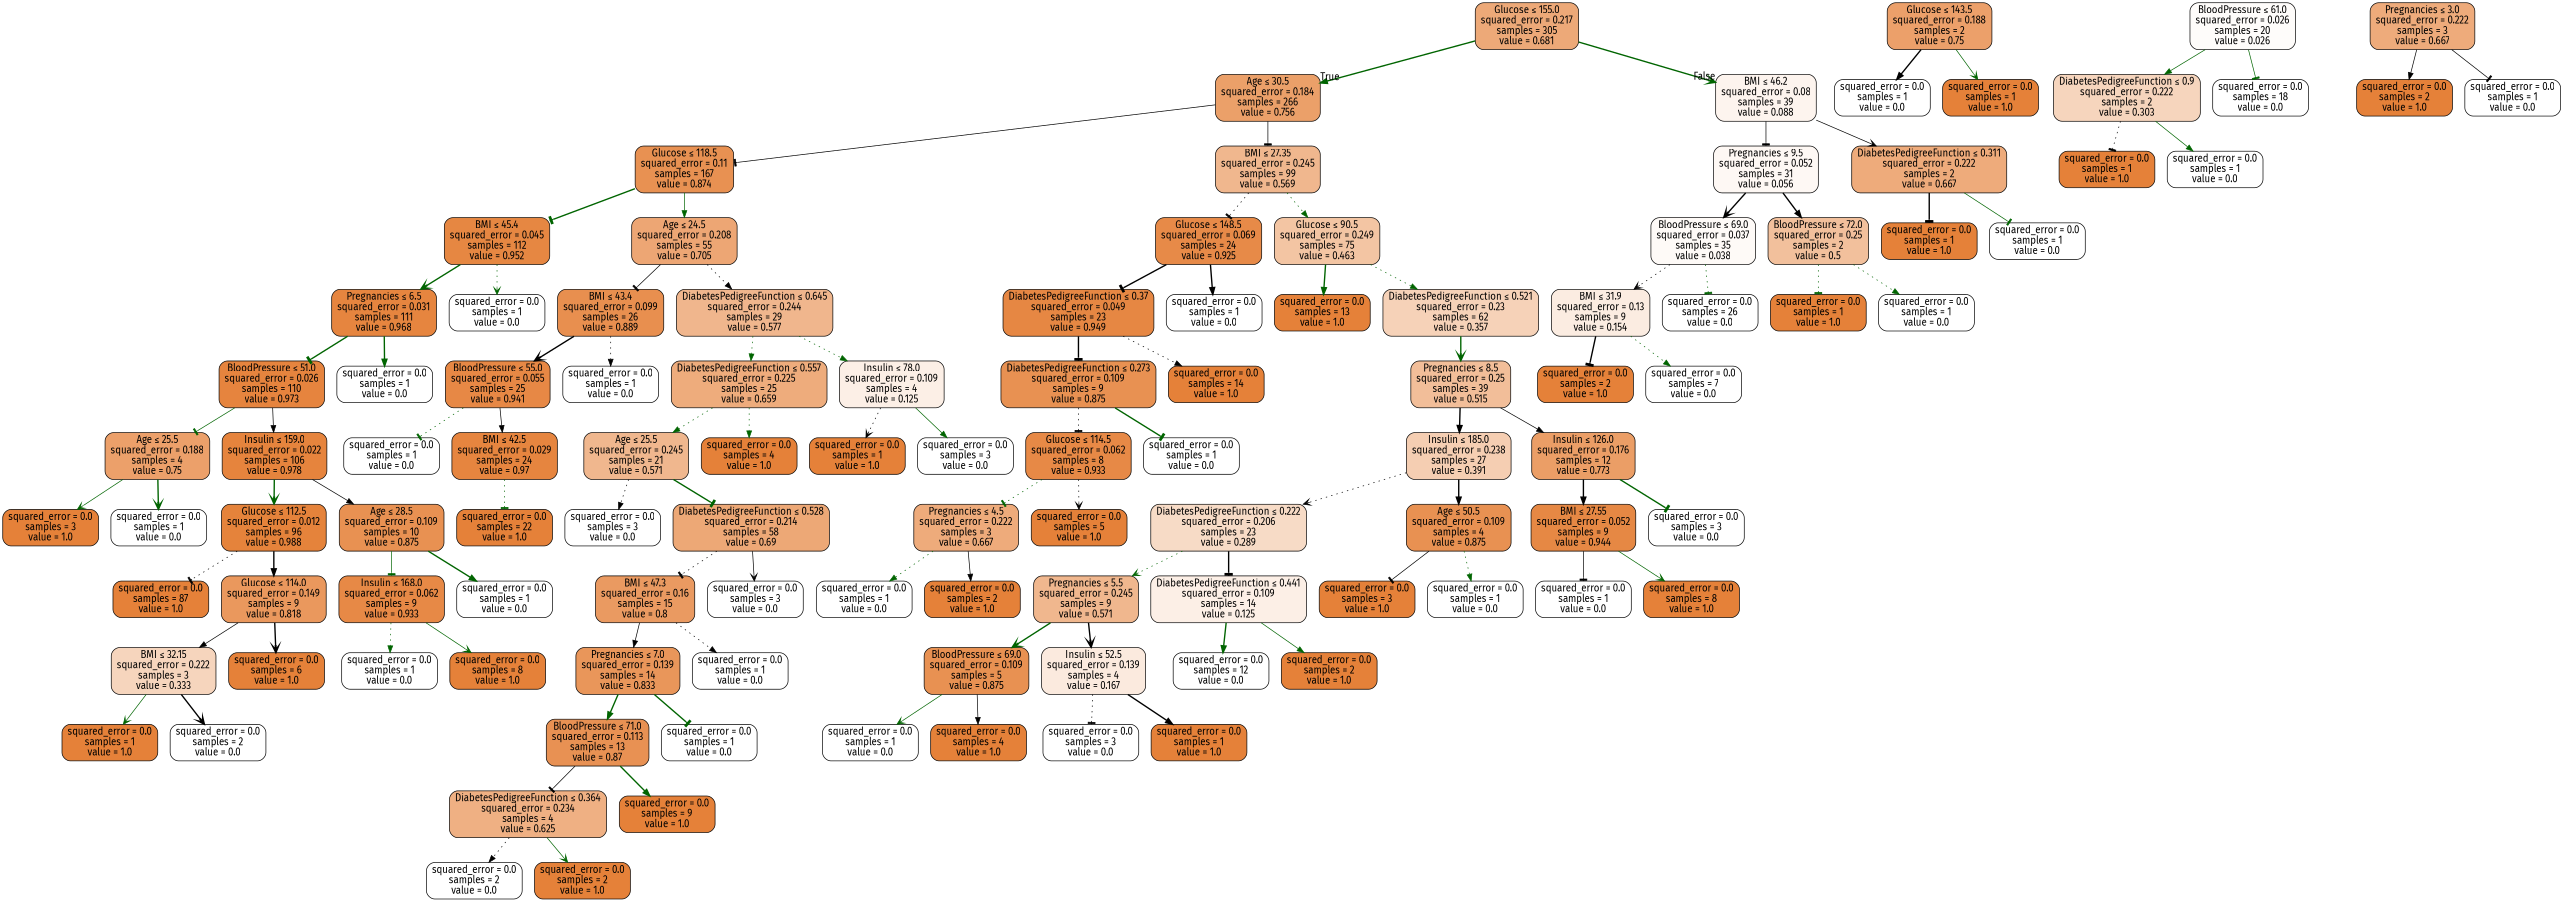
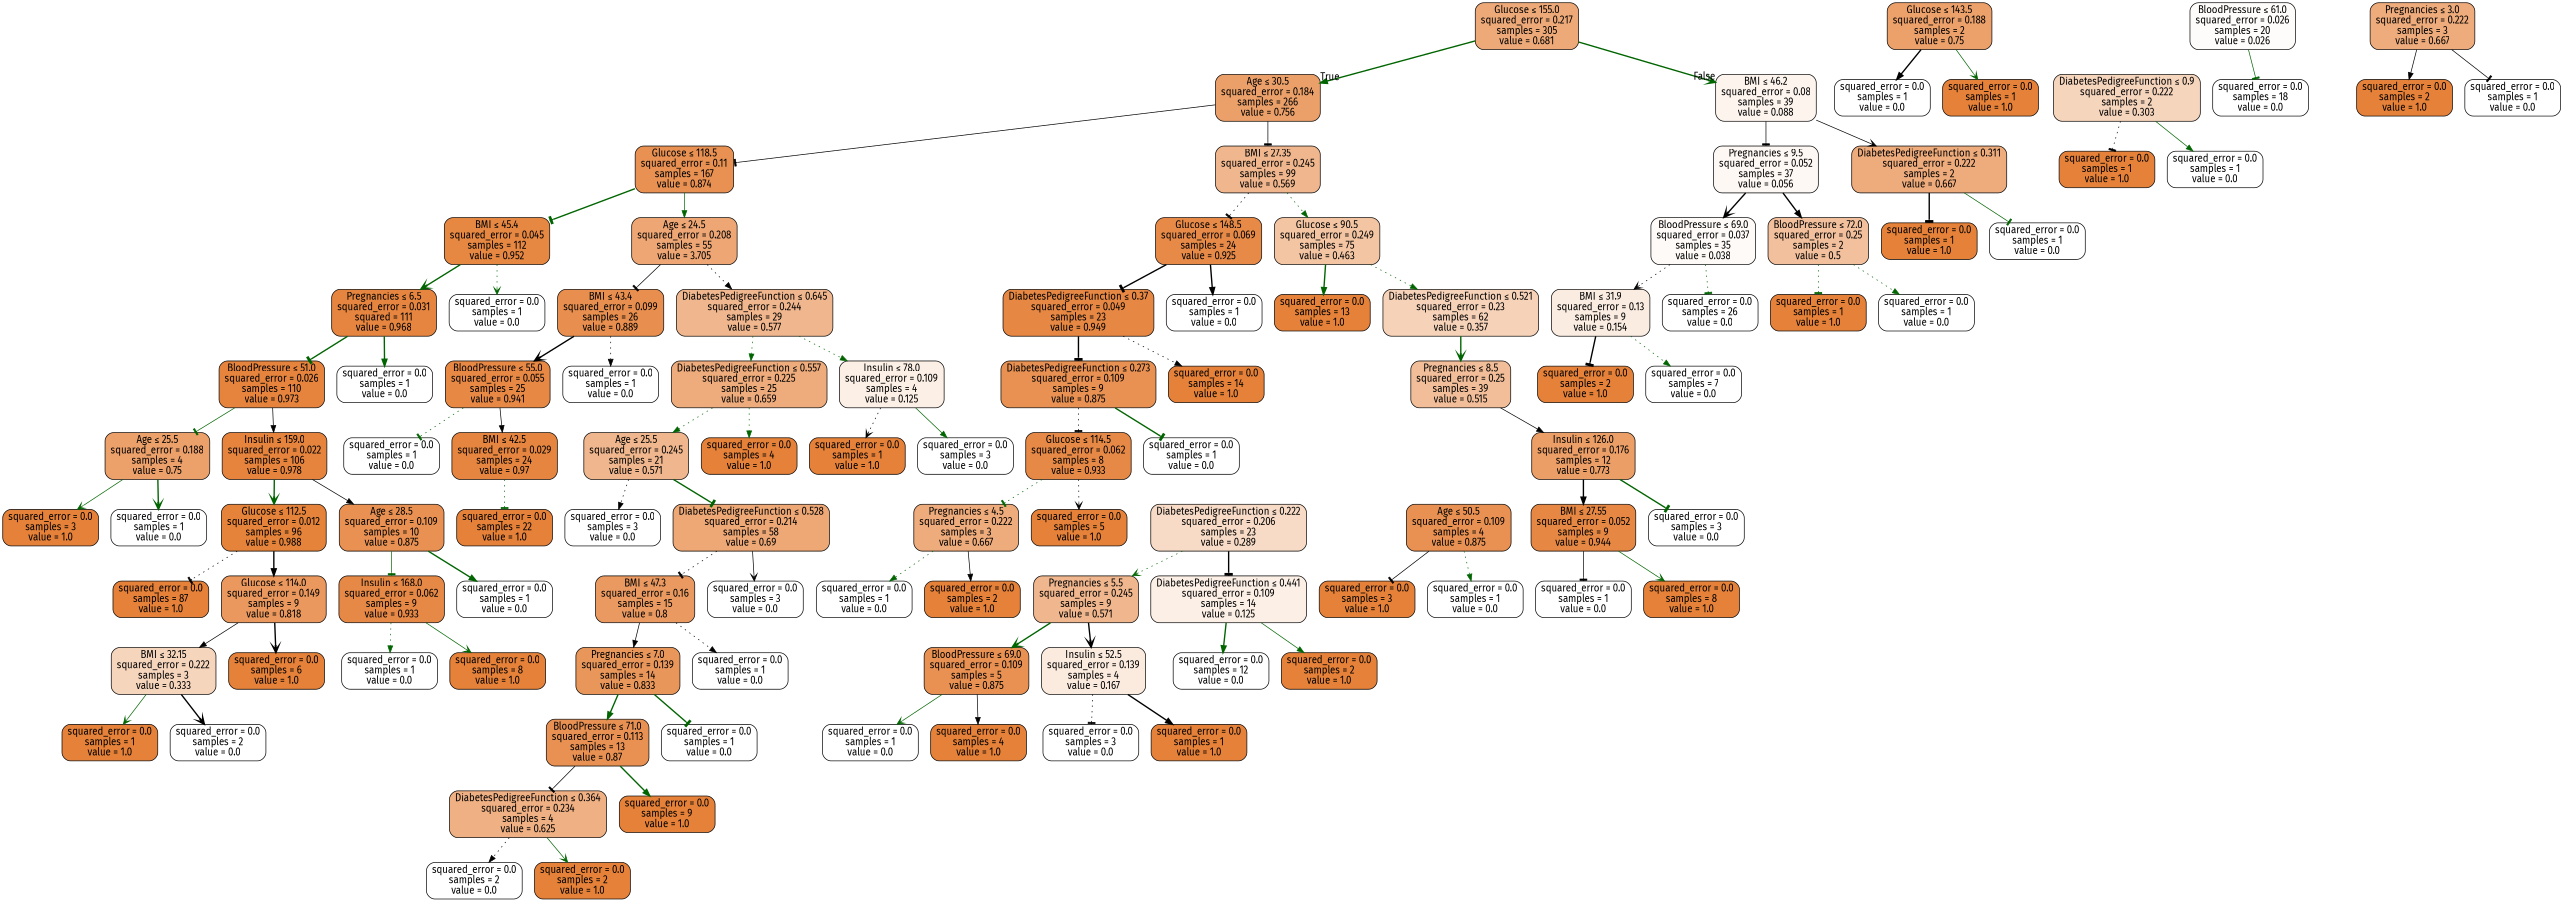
  digraph {
    fontname="Fira Sans"
    node [color=black fillcolor="#ffffff" fontname="Fira Sans" shape=box style="filled, rounded"]
    edge [arrowhead=normal color=darkgreen fontname="Fira Sans" style=bold]
    n1 [fillcolor="#eda978" label=<Glucose &le; 155.0<br/>squared_error = 0.217<br/>samples = 305<br/>value = 0.681>]
    n2 [fillcolor="#eba069" label=<Age &le; 30.5<br/>squared_error = 0.184<br/>samples = 266<br/>value = 0.756>]
    n3 [fillcolor="#fdf4ee" label=<BMI &le; 46.2<br/>squared_error = 0.08<br/>samples = 39<br/>value = 0.088>]
    n4 [fillcolor="#e89152" label=<Glucose &le; 118.5<br/>squared_error = 0.11<br/>samples = 167<br/>value = 0.874>]
    n5 [fillcolor="#f0b78e" label=<BMI &le; 27.35<br/>squared_error = 0.245<br/>samples = 99<br/>value = 0.569>]
-   n6 [fillcolor="#fef8f4" label=<Pregnancies &le; 9.5<br/>squared_error = 0.052<br/>samples = 31<br/>value = 0.056>]
+   n6 [fillcolor="#fef8f4" label=<Pregnancies &le; 9.5<br/>squared_error = 0.052<br/>samples = 37<br/>value = 0.056>]
    n7 [fillcolor="#eeab7b" label=<DiabetesPedigreeFunction &le; 0.311<br/>squared_error = 0.222<br/>samples = 2<br/>value = 0.667>]
    n8 [fillcolor="#e68742" label=<BMI &le; 45.4<br/>squared_error = 0.045<br/>samples = 112<br/>value = 0.952>]
-   n9 [fillcolor="#eda674" label=<Age &le; 24.5<br/>squared_error = 0.208<br/>samples = 55<br/>value = 0.705>]
+   n9 [fillcolor="#eda674" label=<Age &le; 24.5<br/>squared_error = 0.208<br/>samples = 55<br/>value = 3.705>]
    n10 [fillcolor="#e78a48" label=<Glucose &le; 148.5<br/>squared_error = 0.069<br/>samples = 24<br/>value = 0.925>]
    n11 [fillcolor="#f3c5a3" label=<Glucose &le; 90.5<br/>squared_error = 0.249<br/>samples = 75<br/>value = 0.463>]
-   n12 [fillcolor="#e6853f" label=<Pregnancies &le; 6.5<br/>squared_error = 0.031<br/>samples = 111<br/>value = 0.968>]
+   n12 [fillcolor="#e6853f" label=<Pregnancies &le; 6.5<br/>squared_error = 0.031<br/>squared = 111<br/>value = 0.968>]
    n13 [label=<squared_error = 0.0<br/>samples = 1<br/>value = 0.0>]
    n14 [fillcolor="#e88f4f" label=<BMI &le; 43.4<br/>squared_error = 0.099<br/>samples = 26<br/>value = 0.889>]
    n15 [fillcolor="#f0b68d" label=<DiabetesPedigreeFunction &le; 0.645<br/>squared_error = 0.244<br/>samples = 29<br/>value = 0.577>]
    n16 [fillcolor="#e6843e" label=<BloodPressure &le; 51.0<br/>squared_error = 0.026<br/>samples = 110<br/>value = 0.973>]
    n17 [label=<squared_error = 0.0<br/>samples = 1<br/>value = 0.0>]
    n18 [fillcolor="#eca06a" label=<Age &le; 25.5<br/>squared_error = 0.188<br/>samples = 4<br/>value = 0.75>]
    n19 [fillcolor="#e6843d" label=<Insulin &le; 159.0<br/>squared_error = 0.022<br/>samples = 106<br/>value = 0.978>]
    n20 [fillcolor="#e58139" label=<squared_error = 0.0<br/>samples = 3<br/>value = 1.0>]
    n21 [label=<squared_error = 0.0<br/>samples = 1<br/>value = 0.0>]
    n22 [fillcolor="#e5833b" label=<Glucose &le; 112.5<br/>squared_error = 0.012<br/>samples = 96<br/>value = 0.988>]
    n23 [fillcolor="#e89152" label=<Age &le; 28.5<br/>squared_error = 0.109<br/>samples = 10<br/>value = 0.875>]
    n24 [fillcolor="#e58139" label=<squared_error = 0.0<br/>samples = 87<br/>value = 1.0>]
    n25 [fillcolor="#ea985d" label=<Glucose &le; 114.0<br/>squared_error = 0.149<br/>samples = 9<br/>value = 0.818>]
    n26 [fillcolor="#e78946" label=<Insulin &le; 168.0<br/>squared_error = 0.062<br/>samples = 9<br/>value = 0.933>]
    n27 [label=<squared_error = 0.0<br/>samples = 1<br/>value = 0.0>]
    n28 [fillcolor="#f6d5bd" label=<BMI &le; 32.15<br/>squared_error = 0.222<br/>samples = 3<br/>value = 0.333>]
    n29 [fillcolor="#e58139" label=<squared_error = 0.0<br/>samples = 6<br/>value = 1.0>]
    n30 [fillcolor="#e58139" label=<squared_error = 0.0<br/>samples = 1<br/>value = 1.0>]
    n31 [label=<squared_error = 0.0<br/>samples = 2<br/>value = 0.0>]
    n32 [label=<squared_error = 0.0<br/>samples = 1<br/>value = 0.0>]
    n33 [fillcolor="#e58139" label=<squared_error = 0.0<br/>samples = 8<br/>value = 1.0>]
    n34 [fillcolor="#e78845" label=<BloodPressure &le; 55.0<br/>squared_error = 0.055<br/>samples = 25<br/>value = 0.941>]
    n35 [label=<squared_error = 0.0<br/>samples = 1<br/>value = 0.0>]
    n36 [fillcolor="#eeac7c" label=<DiabetesPedigreeFunction &le; 0.557<br/>squared_error = 0.225<br/>samples = 25<br/>value = 0.659>]
    n37 [fillcolor="#fcefe6" label=<Insulin &le; 78.0<br/>squared_error = 0.109<br/>samples = 4<br/>value = 0.125>]
    n38 [label=<squared_error = 0.0<br/>samples = 1<br/>value = 0.0>]
    n39 [fillcolor="#e6853f" label=<BMI &le; 42.5<br/>squared_error = 0.029<br/>samples = 24<br/>value = 0.97>]
    n40 [fillcolor="#e58139" label=<squared_error = 0.0<br/>samples = 22<br/>value = 1.0>]
    n41 [fillcolor="#eca06a" label=<Glucose &le; 143.5<br/>squared_error = 0.188<br/>samples = 2<br/>value = 0.75>]
    n42 [label=<squared_error = 0.0<br/>samples = 1<br/>value = 0.0>]
    n43 [fillcolor="#e58139" label=<squared_error = 0.0<br/>samples = 1<br/>value = 1.0>]
    n44 [fillcolor="#f0b78e" label=<Age &le; 25.5<br/>squared_error = 0.245<br/>samples = 21<br/>value = 0.571>]
    n45 [fillcolor="#e58139" label=<squared_error = 0.0<br/>samples = 4<br/>value = 1.0>]
    n46 [fillcolor="#e58139" label=<squared_error = 0.0<br/>samples = 1<br/>value = 1.0>]
    n47 [label=<squared_error = 0.0<br/>samples = 3<br/>value = 0.0>]
    n48 [label=<squared_error = 0.0<br/>samples = 3<br/>value = 0.0>]
    n49 [fillcolor="#eda876" label=<DiabetesPedigreeFunction &le; 0.528<br/>squared_error = 0.214<br/>samples = 58<br/>value = 0.69>]
    n50 [fillcolor="#ea9a61" label=<BMI &le; 47.3<br/>squared_error = 0.16<br/>samples = 15<br/>value = 0.8>]
    n51 [label=<squared_error = 0.0<br/>samples = 3<br/>value = 0.0>]
    n52 [fillcolor="#e9965a" label=<Pregnancies &le; 7.0<br/>squared_error = 0.139<br/>samples = 14<br/>value = 0.833>]
    n53 [label=<squared_error = 0.0<br/>samples = 1<br/>value = 0.0>]
    n54 [fillcolor="#e89153" label=<BloodPressure &le; 71.0<br/>squared_error = 0.113<br/>samples = 13<br/>value = 0.87>]
    n55 [label=<squared_error = 0.0<br/>samples = 1<br/>value = 0.0>]
    n56 [fillcolor="#efb083" label=<DiabetesPedigreeFunction &le; 0.364<br/>squared_error = 0.234<br/>samples = 4<br/>value = 0.625>]
    n57 [fillcolor="#e58139" label=<squared_error = 0.0<br/>samples = 9<br/>value = 1.0>]
    n58 [label=<squared_error = 0.0<br/>samples = 2<br/>value = 0.0>]
    n59 [fillcolor="#e58139" label=<squared_error = 0.0<br/>samples = 2<br/>value = 1.0>]
    n60 [fillcolor="#e68743" label=<DiabetesPedigreeFunction &le; 0.37<br/>squared_error = 0.049<br/>samples = 23<br/>value = 0.949>]
    n61 [label=<squared_error = 0.0<br/>samples = 1<br/>value = 0.0>]
    n62 [fillcolor="#e58139" label=<squared_error = 0.0<br/>samples = 13<br/>value = 1.0>]
    n63 [fillcolor="#f6d2b8" label=<DiabetesPedigreeFunction &le; 0.521<br/>squared_error = 0.23<br/>samples = 62<br/>value = 0.357>]
    n64 [fillcolor="#e89152" label=<DiabetesPedigreeFunction &le; 0.273<br/>squared_error = 0.109<br/>samples = 9<br/>value = 0.875>]
    n65 [fillcolor="#e58139" label=<squared_error = 0.0<br/>samples = 14<br/>value = 1.0>]
    n66 [fillcolor="#e78946" label=<Glucose &le; 114.5<br/>squared_error = 0.062<br/>samples = 8<br/>value = 0.933>]
    n67 [label=<squared_error = 0.0<br/>samples = 1<br/>value = 0.0>]
    n68 [fillcolor="#eeab7b" label=<Pregnancies &le; 4.5<br/>squared_error = 0.222<br/>samples = 3<br/>value = 0.667>]
    n69 [fillcolor="#e58139" label=<squared_error = 0.0<br/>samples = 5<br/>value = 1.0>]
    n70 [label=<squared_error = 0.0<br/>samples = 1<br/>value = 0.0>]
    n71 [fillcolor="#e58139" label=<squared_error = 0.0<br/>samples = 2<br/>value = 1.0>]
    n72 [fillcolor="#f2be99" label=<Pregnancies &le; 8.5<br/>squared_error = 0.25<br/>samples = 39<br/>value = 0.515>]
-   n73 [fillcolor="#f5ceb2" label=<Insulin &le; 185.0<br/>squared_error = 0.238<br/>samples = 27<br/>value = 0.391>]
    n74 [fillcolor="#eb9e66" label=<Insulin &le; 126.0<br/>squared_error = 0.176<br/>samples = 12<br/>value = 0.773>]
    n75 [fillcolor="#f7dbc6" label=<DiabetesPedigreeFunction &le; 0.222<br/>squared_error = 0.206<br/>samples = 23<br/>value = 0.289>]
    n76 [fillcolor="#e89152" label=<Age &le; 50.5<br/>squared_error = 0.109<br/>samples = 4<br/>value = 0.875>]
    n77 [fillcolor="#e68844" label=<BMI &le; 27.55<br/>squared_error = 0.052<br/>samples = 9<br/>value = 0.944>]
    n78 [label=<squared_error = 0.0<br/>samples = 3<br/>value = 0.0>]
    n79 [fillcolor="#f0b78e" label=<Pregnancies &le; 5.5<br/>squared_error = 0.245<br/>samples = 9<br/>value = 0.571>]
    n80 [fillcolor="#fcefe6" label=<DiabetesPedigreeFunction &le; 0.441<br/>squared_error = 0.109<br/>samples = 14<br/>value = 0.125>]
    n81 [fillcolor="#e58139" label=<squared_error = 0.0<br/>samples = 3<br/>value = 1.0>]
    n82 [label=<squared_error = 0.0<br/>samples = 1<br/>value = 0.0>]
    n83 [fillcolor="#e89152" label=<BloodPressure &le; 69.0<br/>squared_error = 0.109<br/>samples = 5<br/>value = 0.875>]
    n84 [fillcolor="#fbeade" label=<Insulin &le; 52.5<br/>squared_error = 0.139<br/>samples = 4<br/>value = 0.167>]
    n85 [label=<squared_error = 0.0<br/>samples = 12<br/>value = 0.0>]
    n86 [fillcolor="#e58139" label=<squared_error = 0.0<br/>samples = 2<br/>value = 1.0>]
    n87 [label=<squared_error = 0.0<br/>samples = 1<br/>value = 0.0>]
    n88 [fillcolor="#e58139" label=<squared_error = 0.0<br/>samples = 4<br/>value = 1.0>]
    n89 [label=<squared_error = 0.0<br/>samples = 3<br/>value = 0.0>]
    n90 [fillcolor="#e58139" label=<squared_error = 0.0<br/>samples = 1<br/>value = 1.0>]
    n91 [label=<squared_error = 0.0<br/>samples = 1<br/>value = 0.0>]
    n92 [fillcolor="#e58139" label=<squared_error = 0.0<br/>samples = 8<br/>value = 1.0>]
    n93 [fillcolor="#fefcfa" label=<BloodPressure &le; 61.0<br/>squared_error = 0.026<br/>samples = 20<br/>value = 0.026>]
    n94 [fillcolor="#f6d5bd" label=<DiabetesPedigreeFunction &le; 0.9<br/>squared_error = 0.222<br/>samples = 2<br/>value = 0.303>]
    n95 [label=<squared_error = 0.0<br/>samples = 18<br/>value = 0.0>]
    n96 [fillcolor="#eeab7b" label=<Pregnancies &le; 3.0<br/>squared_error = 0.222<br/>samples = 3<br/>value = 0.667>]
    n97 [fillcolor="#e58139" label=<squared_error = 0.0<br/>samples = 2<br/>value = 1.0>]
    n98 [label=<squared_error = 0.0<br/>samples = 1<br/>value = 0.0>]
    n99 [fillcolor="#e58139" label=<squared_error = 0.0<br/>samples = 1<br/>value = 1.0>]
    n100 [label=<squared_error = 0.0<br/>samples = 1<br/>value = 0.0>]
    n101 [fillcolor="#fefaf7" label=<BloodPressure &le; 69.0<br/>squared_error = 0.037<br/>samples = 35<br/>value = 0.038>]
    n102 [fillcolor="#f2c09c" label=<BloodPressure &le; 72.0<br/>squared_error = 0.25<br/>samples = 2<br/>value = 0.5>]
    n103 [fillcolor="#e58139" label=<squared_error = 0.0<br/>samples = 1<br/>value = 1.0>]
    n104 [label=<squared_error = 0.0<br/>samples = 1<br/>value = 0.0>]
    n105 [fillcolor="#fbece1" label=<BMI &le; 31.9<br/>squared_error = 0.13<br/>samples = 9<br/>value = 0.154>]
    n106 [label=<squared_error = 0.0<br/>samples = 26<br/>value = 0.0>]
    n107 [fillcolor="#e58139" label=<squared_error = 0.0<br/>samples = 1<br/>value = 1.0>]
    n108 [label=<squared_error = 0.0<br/>samples = 1<br/>value = 0.0>]
    n109 [fillcolor="#e58139" label=<squared_error = 0.0<br/>samples = 2<br/>value = 1.0>]
    n110 [label=<squared_error = 0.0<br/>samples = 7<br/>value = 0.0>]
    n1 -> n2 [headlabel=True labelangle=45 labeldistance=2.5]
    n1 -> n3 [arrowhead=vee headlabel=False labelangle=-45 labeldistance=2.5]
    n2 -> n4 [arrowhead=tee color=black style=solid]
    n2 -> n5 [arrowhead=tee color=black style=solid]
    n3 -> n6 [arrowhead=tee color=black style=solid]
    n3 -> n7 [arrowhead=vee color=black style=solid]
    n4 -> n8 [arrowhead=tee]
    n4 -> n9 [style=solid]
    n5 -> n10 [arrowhead=tee color=black style=dotted]
    n5 -> n11 [style=dotted]
    n6 -> n101 [arrowhead=vee color=black]
    n6 -> n102 [color=black]
    n7 -> n103 [arrowhead=tee color=black]
    n7 -> n104 [arrowhead=tee style=solid]
    n8 -> n12 [arrowhead=vee]
    n8 -> n13 [arrowhead=vee style=dotted]
    n9 -> n14 [arrowhead=tee color=black style=solid]
    n9 -> n15 [color=black style=dotted]
    n10 -> n60 [arrowhead=tee color=black]
    n10 -> n61 [color=black]
    n11 -> n62
    n11 -> n63 [style=dotted]
    n12 -> n16 [arrowhead=tee]
    n12 -> n17
    n14 -> n34 [arrowhead=vee color=black]
    n14 -> n35 [color=black style=dotted]
    n15 -> n36 [style=dotted]
    n15 -> n37 [style=dotted]
    n16 -> n18 [arrowhead=tee style=solid]
    n16 -> n19 [color=black style=solid]
    n18 -> n20 [arrowhead=vee style=solid]
    n18 -> n21 [arrowhead=vee]
    n19 -> n22 [arrowhead=vee]
    n19 -> n23 [color=black style=solid]
    n22 -> n24 [arrowhead=tee color=black style=dotted]
    n22 -> n25 [color=black]
    n23 -> n26 [arrowhead=tee style=solid]
    n23 -> n27
    n25 -> n28 [color=black style=solid]
    n25 -> n29 [arrowhead=vee color=black]
    n26 -> n32 [style=dotted]
    n26 -> n33 [arrowhead=vee style=solid]
    n28 -> n30 [arrowhead=vee style=solid]
    n28 -> n31 [arrowhead=vee color=black]
    n34 -> n38 [arrowhead=tee style=dotted]
    n34 -> n39 [color=black style=solid]
    n36 -> n44 [style=dotted]
    n36 -> n45 [style=dotted]
    n37 -> n46 [arrowhead=vee color=black style=dotted]
    n37 -> n47 [style=solid]
    n39 -> n40 [arrowhead=tee style=dotted]
    n41 -> n42 [color=black]
    n41 -> n43 [arrowhead=vee style=solid]
    n44 -> n48 [color=black style=dotted]
    n44 -> n49 [arrowhead=tee]
    n49 -> n50 [arrowhead=tee color=black style=dotted]
    n49 -> n51 [arrowhead=vee color=black style=solid]
    n50 -> n52 [color=black style=solid]
    n50 -> n53 [color=black style=dotted]
    n52 -> n54
    n52 -> n55 [arrowhead=tee]
    n54 -> n56 [arrowhead=tee color=black style=solid]
    n54 -> n57
    n56 -> n58 [color=black style=dotted]
    n56 -> n59 [arrowhead=vee style=solid]
    n60 -> n64 [arrowhead=tee color=black]
    n60 -> n65 [color=black style=dotted]
    n63 -> n72 [arrowhead=vee]
    n64 -> n66 [arrowhead=tee color=black style=dotted]
    n64 -> n67 [arrowhead=tee]
    n66 -> n68 [arrowhead=tee style=dotted]
    n66 -> n69 [arrowhead=vee color=black style=dotted]
    n68 -> n70 [style=dotted]
    n68 -> n71 [color=black style=solid]
-   n72 -> n73 [color=black]
    n72 -> n74 [color=black style=solid]
-   n73 -> n75 [arrowhead=vee color=black style=dotted]
-   n73 -> n76 [color=black]
    n74 -> n77 [color=black]
    n74 -> n78 [arrowhead=tee]
    n75 -> n79 [arrowhead=vee style=dotted]
    n75 -> n80 [arrowhead=tee color=black]
    n76 -> n81 [arrowhead=tee color=black style=solid]
    n76 -> n82 [style=dotted]
    n77 -> n91 [arrowhead=tee color=black style=solid]
    n77 -> n92 [arrowhead=vee style=solid]
    n79 -> n83 [arrowhead=vee]
    n79 -> n84 [arrowhead=vee color=black]
    n80 -> n85
    n80 -> n86 [style=solid]
    n83 -> n87 [arrowhead=vee style=solid]
    n83 -> n88 [color=black style=solid]
    n84 -> n89 [arrowhead=tee color=black style=dotted]
    n84 -> n90 [color=black]
-   n93 -> n94 [style=solid]
    n93 -> n95 [arrowhead=tee style=solid]
    n94 -> n99 [arrowhead=tee color=black style=dotted]
    n94 -> n100 [style=solid]
    n96 -> n97 [color=black style=solid]
    n96 -> n98 [arrowhead=tee color=black style=solid]
    n101 -> n105 [arrowhead=vee color=black style=dotted]
    n101 -> n106 [arrowhead=tee style=dotted]
    n102 -> n107 [arrowhead=tee style=dotted]
    n102 -> n108 [style=dotted]
    n105 -> n109 [arrowhead=tee color=black]
    n105 -> n110 [style=dotted]
  }
